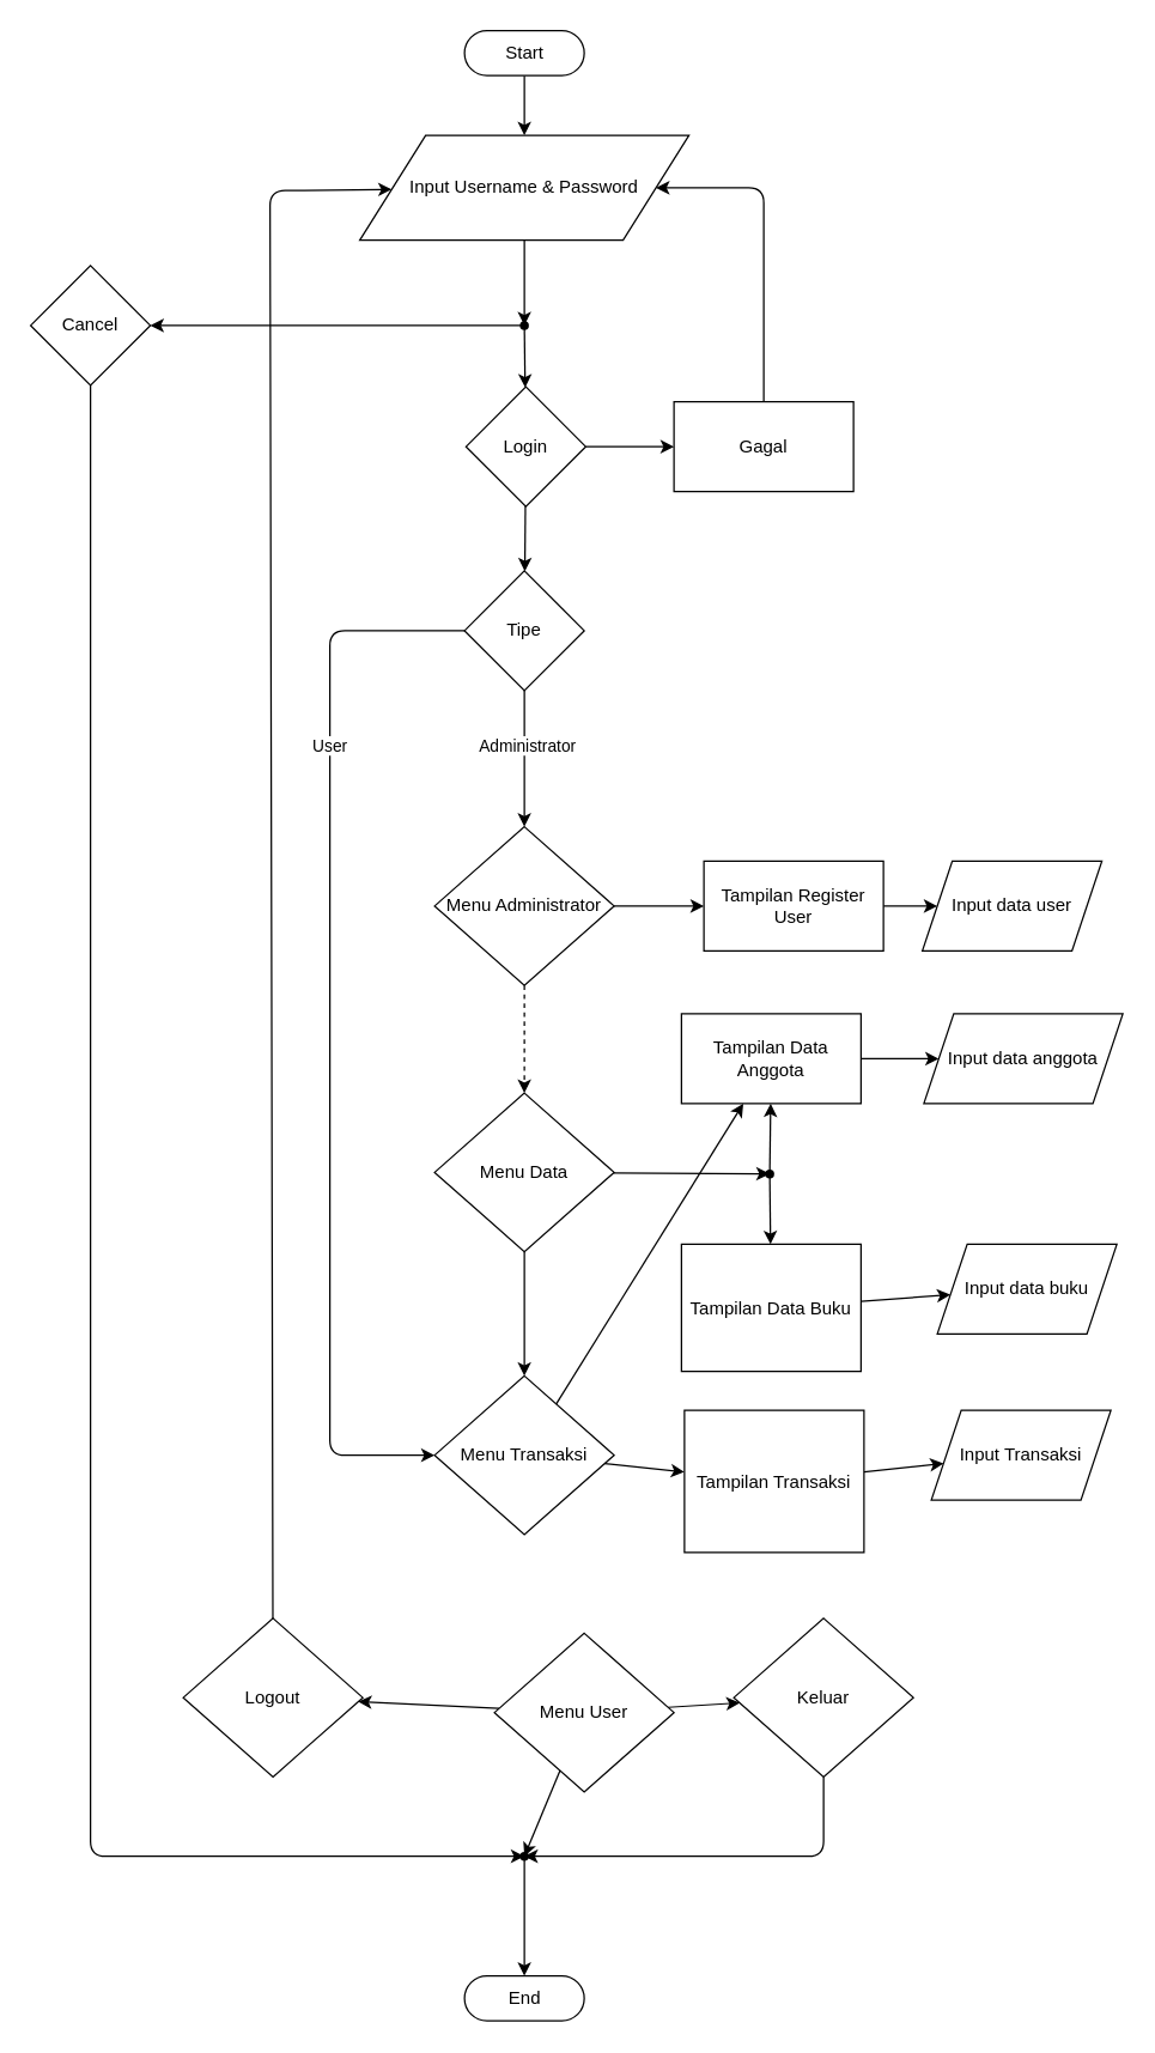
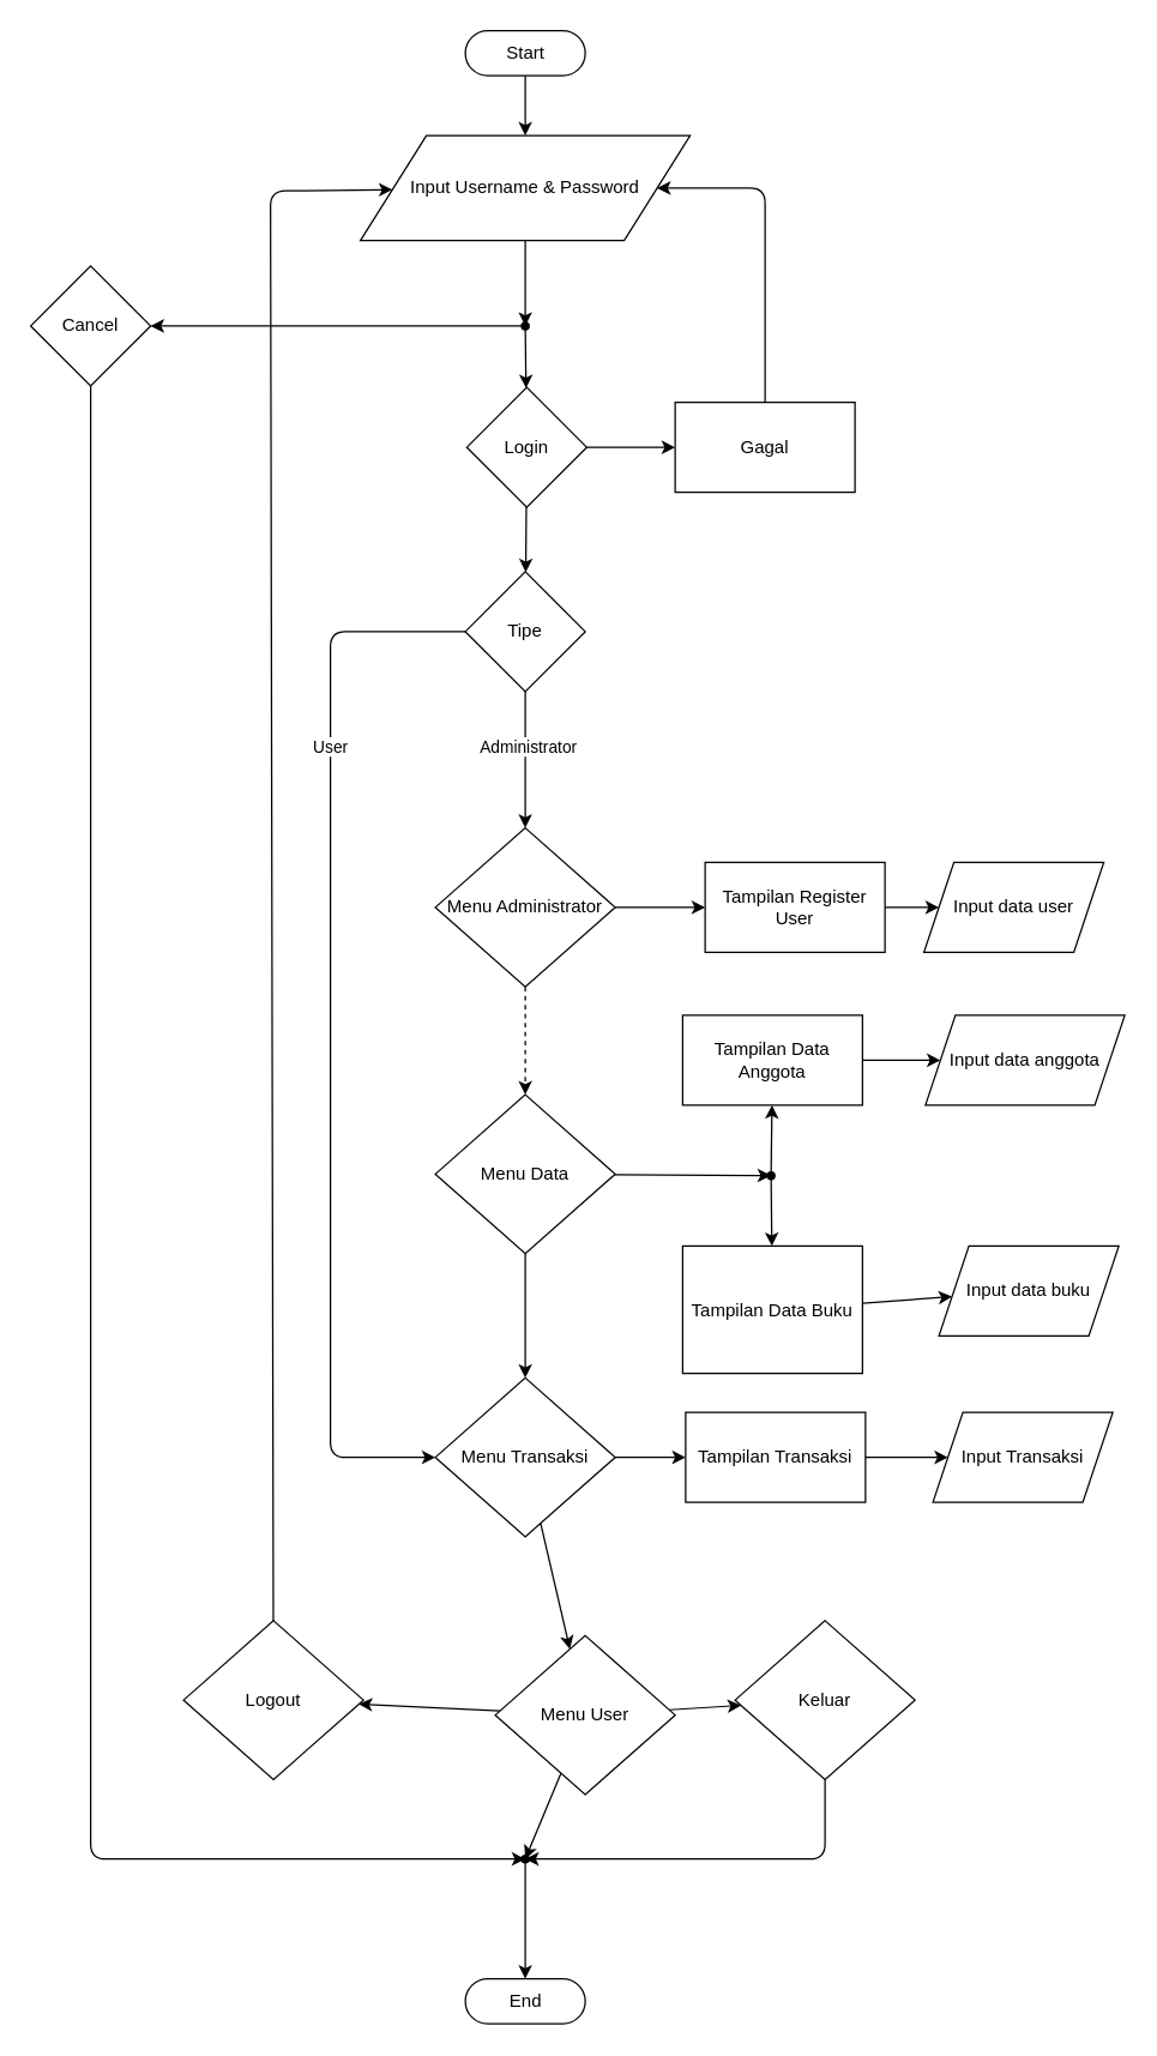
  <mxCell id="0" />
  <mxCell id="1" parent="0" />
  <mxCell id="2" value="" style="edgeStyle=none;html=1;entryX=0.5;entryY=0;entryDx=0;entryDy=0;" parent="1" source="3" target="9" edge="1"><mxGeometry relative="1" as="geometry"><mxPoint x="350" y="85" as="targetPoint" /></mxGeometry></mxCell>
  <mxCell id="3" value="Start" style="html=1;dashed=0;whitespace=wrap;shape=mxgraph.dfd.start" parent="1" vertex="1"><mxGeometry x="310" y="20" width="80" height="30" as="geometry" /></mxCell>
  <mxCell id="4" value="" style="edgeStyle=none;html=1;" parent="1" source="51" target="6" edge="1"><mxGeometry relative="1" as="geometry"><mxPoint x="390" y="298" as="sourcePoint" /></mxGeometry></mxCell>
  <mxCell id="5" value="" style="edgeStyle=none;html=1;" parent="1" source="51" target="23" edge="1"><mxGeometry relative="1" as="geometry"><mxPoint x="350" y="338" as="sourcePoint" /></mxGeometry></mxCell>
  <mxCell id="6" value="Gagal" style="whiteSpace=wrap;html=1;dashed=0;" parent="1" vertex="1"><mxGeometry x="450" y="268" width="120" height="60" as="geometry" /></mxCell>
  <mxCell id="7" value="" style="endArrow=classic;html=1;" parent="1" source="6" target="9" edge="1"><mxGeometry width="50" height="50" relative="1" as="geometry"><mxPoint x="510" y="197" as="sourcePoint" /><mxPoint x="410" y="152" as="targetPoint" /><Array as="points"><mxPoint x="510" y="125" /></Array></mxGeometry></mxCell>
  <mxCell id="8" value="" style="edgeStyle=none;html=1;" parent="1" source="9" target="50" edge="1"><mxGeometry relative="1" as="geometry" /></mxCell>
  <mxCell id="9" value="Input Username &amp;amp; Password" style="shape=parallelogram;perimeter=parallelogramPerimeter;whiteSpace=wrap;html=1;dashed=0;" parent="1" vertex="1"><mxGeometry x="240" y="90" width="220" height="70" as="geometry" /></mxCell>
  <mxCell id="10" value="" style="edgeStyle=none;html=1;" parent="1" source="12" target="14" edge="1"><mxGeometry relative="1" as="geometry" /></mxCell>
  <mxCell id="11" value="" style="edgeStyle=none;html=1;dashed=1;" parent="1" source="12" target="18" edge="1"><mxGeometry relative="1" as="geometry" /></mxCell>
  <mxCell id="12" value="Menu Administrator" style="rhombus;whiteSpace=wrap;html=1;dashed=0;" parent="1" vertex="1"><mxGeometry x="290" y="552" width="120" height="106" as="geometry" /></mxCell>
  <mxCell id="13" value="" style="edgeStyle=none;html=1;" parent="1" source="14" target="15" edge="1"><mxGeometry relative="1" as="geometry" /></mxCell>
  <mxCell id="14" value="Tampilan Register User" style="whiteSpace=wrap;html=1;dashed=0;" parent="1" vertex="1"><mxGeometry x="470" y="575" width="120" height="60" as="geometry" /></mxCell>
  <mxCell id="15" value="Input data user" style="shape=parallelogram;perimeter=parallelogramPerimeter;whiteSpace=wrap;html=1;fixedSize=1;dashed=0;" parent="1" vertex="1"><mxGeometry x="616" y="575" width="120" height="60" as="geometry" /></mxCell>
  <mxCell id="16" value="" style="edgeStyle=none;html=1;" parent="1" source="18" target="27" edge="1"><mxGeometry relative="1" as="geometry" /></mxCell>
  <mxCell id="17" value="" style="edgeStyle=none;html=1;" parent="1" source="18" target="30" edge="1"><mxGeometry relative="1" as="geometry" /></mxCell>
  <mxCell id="18" value="Menu Data" style="rhombus;whiteSpace=wrap;html=1;dashed=0;" parent="1" vertex="1"><mxGeometry x="290" y="730" width="120" height="106" as="geometry" /></mxCell>
  <mxCell id="19" value="" style="edgeStyle=none;html=1;" parent="1" source="20" target="24" edge="1"><mxGeometry relative="1" as="geometry" /></mxCell>
  <mxCell id="20" value="Tampilan Data Anggota" style="whiteSpace=wrap;html=1;dashed=0;" parent="1" vertex="1"><mxGeometry x="455" y="677" width="120" height="60" as="geometry" /></mxCell>
  <mxCell id="21" value="" style="edgeStyle=none;html=1;" parent="1" source="23" target="12" edge="1"><mxGeometry relative="1" as="geometry" /></mxCell>
  <mxCell id="22" value="Administrator" style="edgeLabel;html=1;align=center;verticalAlign=middle;resizable=0;points=[];" parent="21" vertex="1" connectable="0"><mxGeometry x="-0.294" y="1" relative="1" as="geometry"><mxPoint y="4" as="offset" /></mxGeometry></mxCell>
  <mxCell id="23" value="Tipe" style="rhombus;whiteSpace=wrap;html=1;dashed=0;" parent="1" vertex="1"><mxGeometry x="310" y="381" width="80" height="80" as="geometry" /></mxCell>
  <mxCell id="24" value="Input data anggota" style="shape=parallelogram;perimeter=parallelogramPerimeter;whiteSpace=wrap;html=1;fixedSize=1;dashed=0;" parent="1" vertex="1"><mxGeometry x="617" y="677" width="133" height="60" as="geometry" /></mxCell>
  <mxCell id="25" value="" style="edgeStyle=none;html=1;" parent="1" source="27" target="35" edge="1"><mxGeometry relative="1" as="geometry" /></mxCell>
- <mxCell id="26" value="" style="edgeStyle=none;html=1;" parent="1" source="27" target="20" edge="1"><mxGeometry relative="1" as="geometry" /></mxCell>
+ <mxCell id="26" value="" style="edgeStyle=none;html=1;" parent="1" source="27" target="40" edge="1"><mxGeometry relative="1" as="geometry" /></mxCell>
  <mxCell id="27" value="Menu Transaksi" style="rhombus;whiteSpace=wrap;html=1;dashed=0;" parent="1" vertex="1"><mxGeometry x="290" y="919" width="120" height="106" as="geometry" /></mxCell>
  <mxCell id="28" value="" style="edgeStyle=none;html=1;" parent="1" source="30" target="20" edge="1"><mxGeometry relative="1" as="geometry" /></mxCell>
  <mxCell id="29" value="" style="edgeStyle=none;html=1;" parent="1" source="30" target="32" edge="1"><mxGeometry relative="1" as="geometry" /></mxCell>
  <mxCell id="30" value="" style="shape=waypoint;sketch=0;size=6;pointerEvents=1;points=[];fillColor=default;resizable=0;rotatable=0;perimeter=centerPerimeter;snapToPoint=1;dashed=0;" parent="1" vertex="1"><mxGeometry x="504" y="774" width="20" height="20" as="geometry" /></mxCell>
  <mxCell id="31" value="" style="edgeStyle=none;html=1;" parent="1" source="32" target="33" edge="1"><mxGeometry relative="1" as="geometry" /></mxCell>
  <mxCell id="32" value="Tampilan Data Buku" style="whiteSpace=wrap;html=1;sketch=0;dashed=0;" parent="1" vertex="1"><mxGeometry x="455" y="831" width="120" height="85" as="geometry" /></mxCell>
  <mxCell id="33" value="Input data buku" style="shape=parallelogram;perimeter=parallelogramPerimeter;whiteSpace=wrap;html=1;fixedSize=1;sketch=0;dashed=0;" parent="1" vertex="1"><mxGeometry x="626" y="831" width="120" height="60" as="geometry" /></mxCell>
  <mxCell id="34" value="" style="edgeStyle=none;html=1;" parent="1" source="35" target="36" edge="1"><mxGeometry relative="1" as="geometry" /></mxCell>
- <mxCell id="35" value="Tampilan Transaksi" style="whiteSpace=wrap;html=1;dashed=0;" parent="1" vertex="1"><mxGeometry x="457" y="942" width="120" height="95" as="geometry" /></mxCell>
+ <mxCell id="35" value="Tampilan Transaksi" style="whiteSpace=wrap;html=1;dashed=0;" parent="1" vertex="1"><mxGeometry x="457" y="942" width="120" height="60" as="geometry" /></mxCell>
  <mxCell id="36" value="Input Transaksi" style="shape=parallelogram;perimeter=parallelogramPerimeter;whiteSpace=wrap;html=1;fixedSize=1;dashed=0;" parent="1" vertex="1"><mxGeometry x="622" y="942" width="120" height="60" as="geometry" /></mxCell>
  <mxCell id="37" value="" style="edgeStyle=none;html=1;" parent="1" source="40" target="41" edge="1"><mxGeometry relative="1" as="geometry"><mxPoint x="242" y="1134" as="targetPoint" /></mxGeometry></mxCell>
  <mxCell id="38" value="" style="edgeStyle=none;html=1;" parent="1" source="40" target="44" edge="1"><mxGeometry relative="1" as="geometry" /></mxCell>
  <mxCell id="39" value="" style="edgeStyle=none;html=1;" parent="1" source="40" target="45" edge="1"><mxGeometry relative="1" as="geometry" /></mxCell>
  <mxCell id="40" value="Menu User" style="rhombus;whiteSpace=wrap;html=1;dashed=0;" parent="1" vertex="1"><mxGeometry x="330" y="1091" width="120" height="106" as="geometry" /></mxCell>
  <mxCell id="41" value="Logout" style="rhombus;whiteSpace=wrap;html=1;dashed=0;" parent="1" vertex="1"><mxGeometry x="122" y="1081" width="120" height="106" as="geometry" /></mxCell>
  <mxCell id="42" value="" style="endArrow=classic;html=1;" parent="1" source="41" target="9" edge="1"><mxGeometry width="50" height="50" relative="1" as="geometry"><mxPoint x="140" y="417" as="sourcePoint" /><mxPoint x="190" y="367" as="targetPoint" /><Array as="points"><mxPoint x="180" y="127" /></Array></mxGeometry></mxCell>
  <mxCell id="43" value="" style="edgeStyle=none;html=1;" parent="1" source="44" target="47" edge="1"><mxGeometry relative="1" as="geometry" /></mxCell>
  <mxCell id="44" value="" style="shape=waypoint;sketch=0;size=6;pointerEvents=1;points=[];fillColor=default;resizable=0;rotatable=0;perimeter=centerPerimeter;snapToPoint=1;dashed=0;" parent="1" vertex="1"><mxGeometry x="340" y="1230" width="20" height="20" as="geometry" /></mxCell>
  <mxCell id="45" value="Keluar" style="rhombus;whiteSpace=wrap;html=1;dashed=0;" parent="1" vertex="1"><mxGeometry x="490" y="1081" width="120" height="106" as="geometry" /></mxCell>
  <mxCell id="46" value="" style="endArrow=classic;html=1;" parent="1" source="45" target="44" edge="1"><mxGeometry width="50" height="50" relative="1" as="geometry"><mxPoint x="400" y="1139" as="sourcePoint" /><mxPoint x="450" y="1089" as="targetPoint" /><Array as="points"><mxPoint x="550" y="1240" /></Array></mxGeometry></mxCell>
  <mxCell id="47" value="End" style="html=1;dashed=0;whitespace=wrap;shape=mxgraph.dfd.start" parent="1" vertex="1"><mxGeometry x="310" y="1320" width="80" height="30" as="geometry" /></mxCell>
  <mxCell id="48" value="" style="edgeStyle=none;html=1;" parent="1" source="50" target="51" edge="1"><mxGeometry relative="1" as="geometry" /></mxCell>
  <mxCell id="49" value="" style="edgeStyle=none;html=1;" parent="1" source="50" target="52" edge="1"><mxGeometry relative="1" as="geometry" /></mxCell>
  <mxCell id="50" value="" style="shape=waypoint;sketch=0;size=6;pointerEvents=1;points=[];fillColor=default;resizable=0;rotatable=0;perimeter=centerPerimeter;snapToPoint=1;dashed=0;" parent="1" vertex="1"><mxGeometry x="340" y="207" width="20" height="20" as="geometry" /></mxCell>
  <mxCell id="51" value="Login" style="rhombus;whiteSpace=wrap;html=1;dashed=0;" parent="1" vertex="1"><mxGeometry x="311" y="258" width="80" height="80" as="geometry" /></mxCell>
  <mxCell id="52" value="Cancel" style="rhombus;whiteSpace=wrap;html=1;sketch=0;dashed=0;" parent="1" vertex="1"><mxGeometry x="20" y="177" width="80" height="80" as="geometry" /></mxCell>
  <mxCell id="53" value="" style="endArrow=classic;html=1;entryX=0.7;entryY=1.15;entryDx=0;entryDy=0;entryPerimeter=0;" parent="1" source="52" target="44" edge="1"><mxGeometry width="50" height="50" relative="1" as="geometry"><mxPoint x="30" y="467" as="sourcePoint" /><mxPoint x="80" y="417" as="targetPoint" /><Array as="points"><mxPoint x="60" y="1240" /></Array></mxGeometry></mxCell>
  <mxCell id="54" value="" style="endArrow=classic;html=1;" parent="1" source="23" target="27" edge="1"><mxGeometry width="50" height="50" relative="1" as="geometry"><mxPoint x="220" y="457" as="sourcePoint" /><mxPoint x="270" y="407" as="targetPoint" /><Array as="points"><mxPoint x="220" y="421" /><mxPoint x="220" y="972" /></Array></mxGeometry></mxCell>
  <mxCell id="55" value="User" style="edgeLabel;html=1;align=center;verticalAlign=middle;resizable=0;points=[];" parent="54" vertex="1" connectable="0"><mxGeometry x="-0.312" y="-1" relative="1" as="geometry"><mxPoint y="-79" as="offset" /></mxGeometry></mxCell>
